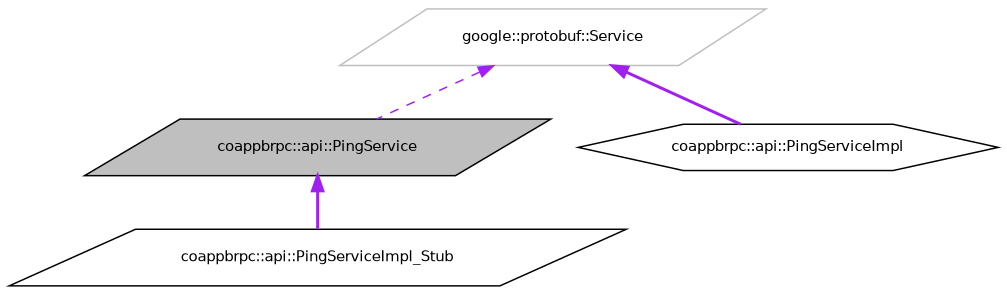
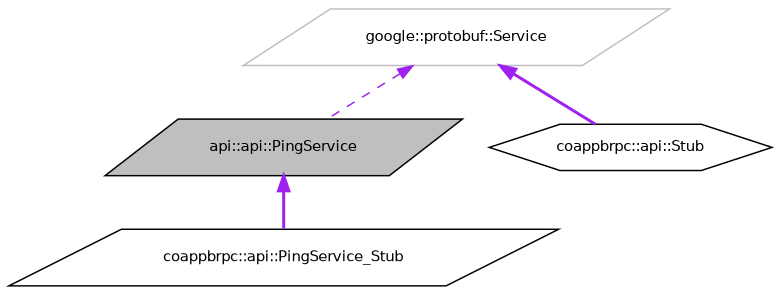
  digraph {
    node [color=black fillcolor=white fontname=Helvetica fontsize=10 shape=parallelogram style=filled]
    edge [color=purple dir=back fontname=Helvetica fontsize=10 labelfontname=Helvetica labelfontsize=10 style=bold]
-   n1 [fillcolor=grey75 fontcolor=black height=0.2 label="coappbrpc::api::PingService" width=0.4]
-   n2 [height=0.2 label="coappbrpc::api::PingServiceImpl_Stub" width=0.4]
-   n3 [height=0.2 label="coappbrpc::api::PingServiceImpl" shape=hexagon width=0.4]
+   n1 [fillcolor=grey75 fontcolor=black height=0.2 label="api::api::PingService" width=0.4]
+   n2 [height=0.2 label="coappbrpc::api::PingService_Stub" width=0.4]
+   n3 [height=0.2 label="coappbrpc::api::Stub" shape=hexagon width=0.4]
    n4 [color=grey75 height=0.2 label="google::protobuf::Service" width=0.4]
    n1 -> n2
    n4 -> n1 [style=dashed]
    n4 -> n3
  }
